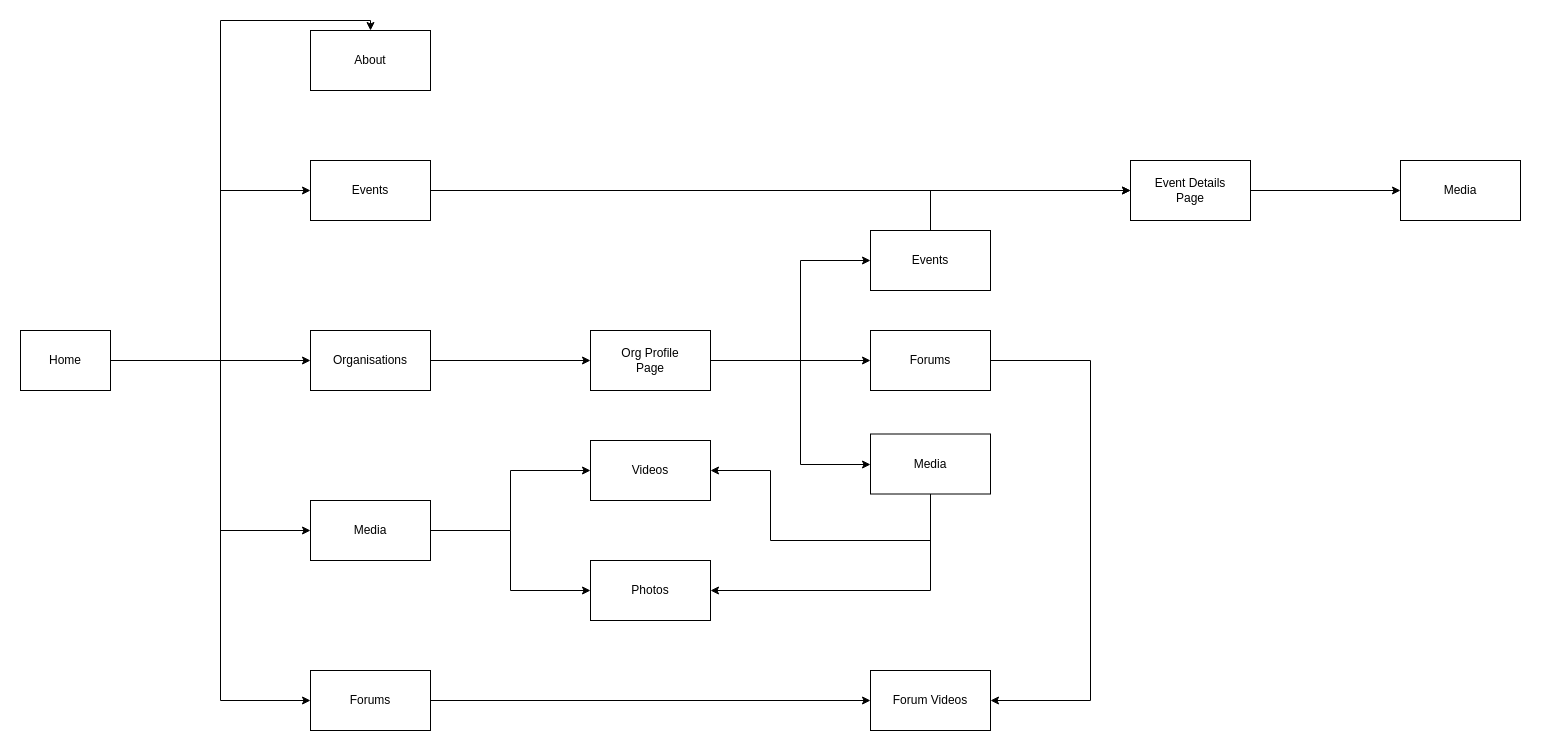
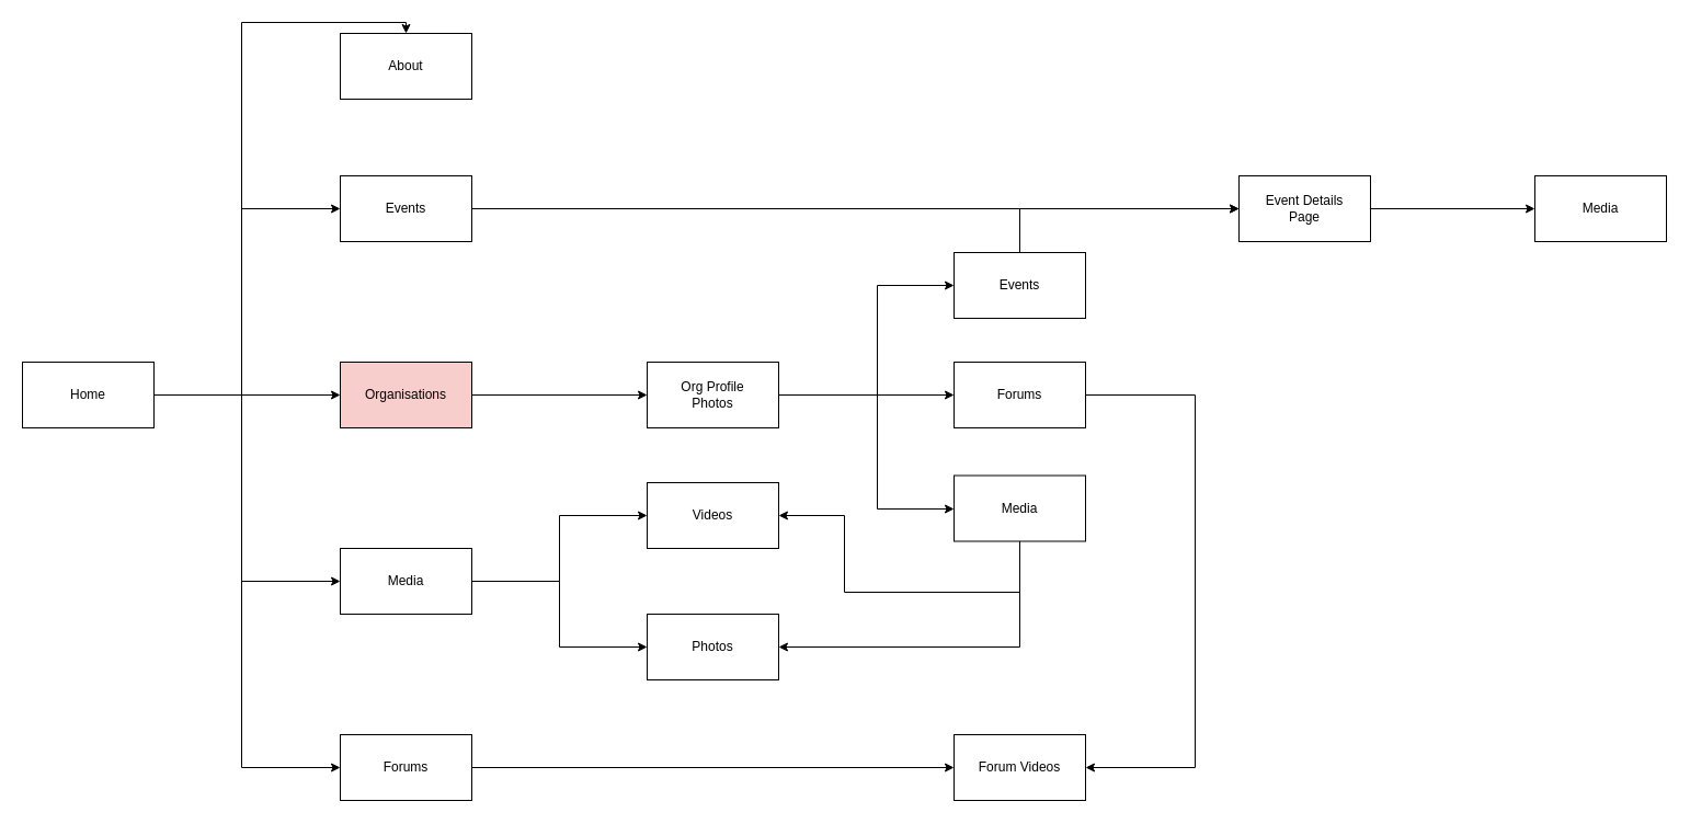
  <mxCell id="0" />
  <mxCell id="1" parent="0" />
  <mxCell id="2" style="edgeStyle=orthogonalEdgeStyle;rounded=0;orthogonalLoop=1;jettySize=auto;html=1;" parent="1" source="7" target="18" edge="1"><mxGeometry relative="1" as="geometry" /></mxCell>
  <mxCell id="3" style="edgeStyle=orthogonalEdgeStyle;rounded=0;orthogonalLoop=1;jettySize=auto;html=1;" parent="1" source="7" target="9" edge="1"><mxGeometry relative="1" as="geometry"><Array as="points"><mxPoint x="220" y="360" /><mxPoint x="220" y="190" /></Array></mxGeometry></mxCell>
  <mxCell id="4" style="edgeStyle=orthogonalEdgeStyle;rounded=0;orthogonalLoop=1;jettySize=auto;html=1;" parent="1" source="7" target="15" edge="1"><mxGeometry relative="1" as="geometry"><Array as="points"><mxPoint x="220" y="360" /><mxPoint x="220" y="530" /></Array></mxGeometry></mxCell>
  <mxCell id="5" style="edgeStyle=orthogonalEdgeStyle;rounded=0;orthogonalLoop=1;jettySize=auto;html=1;" parent="1" source="7" target="26" edge="1"><mxGeometry relative="1" as="geometry"><Array as="points"><mxPoint x="220" y="360" /><mxPoint x="220" y="700" /></Array></mxGeometry></mxCell>
  <mxCell id="6" style="edgeStyle=orthogonalEdgeStyle;rounded=0;orthogonalLoop=1;jettySize=auto;html=1;" edge="1" parent="1" source="7" target="34"><mxGeometry relative="1" as="geometry"><Array as="points"><mxPoint x="220" y="360" /><mxPoint x="220" y="20" /></Array></mxGeometry></mxCell>
- <mxCell id="7" value="Home" style="rounded=0;whiteSpace=wrap;html=1;" parent="1" vertex="1"><mxGeometry x="20" y="330" width="90" height="60" as="geometry" /></mxCell>
+ <mxCell id="7" value="Home" style="rounded=0;whiteSpace=wrap;html=1;" parent="1" vertex="1"><mxGeometry x="20" y="330" width="120" height="60" as="geometry" /></mxCell>
  <mxCell id="8" style="edgeStyle=orthogonalEdgeStyle;rounded=0;orthogonalLoop=1;jettySize=auto;html=1;" parent="1" source="9" target="11" edge="1"><mxGeometry relative="1" as="geometry" /></mxCell>
  <mxCell id="9" value="Events" style="rounded=0;whiteSpace=wrap;html=1;" parent="1" vertex="1"><mxGeometry x="310" y="160" width="120" height="60" as="geometry" /></mxCell>
  <mxCell id="10" value="" style="edgeStyle=orthogonalEdgeStyle;rounded=0;orthogonalLoop=1;jettySize=auto;html=1;" parent="1" source="11" target="12" edge="1"><mxGeometry relative="1" as="geometry" /></mxCell>
  <mxCell id="11" value="Event Details&lt;br&gt;Page" style="rounded=0;whiteSpace=wrap;html=1;" parent="1" vertex="1"><mxGeometry x="1130" y="160" width="120" height="60" as="geometry" /></mxCell>
  <mxCell id="12" value="Media" style="rounded=0;whiteSpace=wrap;html=1;" parent="1" vertex="1"><mxGeometry x="1400" y="160" width="120" height="60" as="geometry" /></mxCell>
  <mxCell id="13" value="" style="edgeStyle=orthogonalEdgeStyle;rounded=0;orthogonalLoop=1;jettySize=auto;html=1;" parent="1" source="15" target="16" edge="1"><mxGeometry relative="1" as="geometry" /></mxCell>
  <mxCell id="14" style="edgeStyle=orthogonalEdgeStyle;rounded=0;orthogonalLoop=1;jettySize=auto;html=1;" parent="1" source="15" target="33" edge="1"><mxGeometry relative="1" as="geometry" /></mxCell>
  <mxCell id="15" value="Media" style="rounded=0;whiteSpace=wrap;html=1;" parent="1" vertex="1"><mxGeometry x="310" y="500" width="120" height="60" as="geometry" /></mxCell>
  <mxCell id="16" value="Videos" style="rounded=0;whiteSpace=wrap;html=1;" parent="1" vertex="1"><mxGeometry x="590" y="440" width="120" height="60" as="geometry" /></mxCell>
  <mxCell id="17" style="edgeStyle=orthogonalEdgeStyle;rounded=0;orthogonalLoop=1;jettySize=auto;html=1;" parent="1" source="18" target="22" edge="1"><mxGeometry relative="1" as="geometry" /></mxCell>
- <mxCell id="18" value="Organisations" style="rounded=0;whiteSpace=wrap;html=1;" parent="1" vertex="1"><mxGeometry x="310" y="330" width="120" height="60" as="geometry" /></mxCell>
+ <mxCell id="18" value="Organisations" style="rounded=0;whiteSpace=wrap;html=1;fillColor=#f8cecc;" parent="1" vertex="1"><mxGeometry x="310" y="330" width="120" height="60" as="geometry" /></mxCell>
  <mxCell id="19" value="" style="edgeStyle=orthogonalEdgeStyle;rounded=0;orthogonalLoop=1;jettySize=auto;html=1;" parent="1" source="22" target="24" edge="1"><mxGeometry relative="1" as="geometry" /></mxCell>
  <mxCell id="20" style="edgeStyle=orthogonalEdgeStyle;rounded=0;orthogonalLoop=1;jettySize=auto;html=1;" parent="1" source="22" target="32" edge="1"><mxGeometry relative="1" as="geometry"><Array as="points"><mxPoint x="800" y="360" /><mxPoint x="800" y="260" /></Array></mxGeometry></mxCell>
  <mxCell id="21" style="edgeStyle=orthogonalEdgeStyle;rounded=0;orthogonalLoop=1;jettySize=auto;html=1;" parent="1" source="22" target="30" edge="1"><mxGeometry relative="1" as="geometry"><Array as="points"><mxPoint x="800" y="360" /><mxPoint x="800" y="464" /></Array></mxGeometry></mxCell>
- <mxCell id="22" value="Org Profile&lt;br&gt;Page" style="rounded=0;whiteSpace=wrap;html=1;" parent="1" vertex="1"><mxGeometry x="590" y="330" width="120" height="60" as="geometry" /></mxCell>
+ <mxCell id="22" value="Org Profile&lt;br&gt;Photos" style="rounded=0;whiteSpace=wrap;html=1;" parent="1" vertex="1"><mxGeometry x="590" y="330" width="120" height="60" as="geometry" /></mxCell>
  <mxCell id="23" style="edgeStyle=orthogonalEdgeStyle;rounded=0;orthogonalLoop=1;jettySize=auto;html=1;" parent="1" source="24" target="27" edge="1"><mxGeometry relative="1" as="geometry"><Array as="points"><mxPoint x="1090" y="360" /><mxPoint x="1090" y="700" /></Array></mxGeometry></mxCell>
  <mxCell id="24" value="Forums" style="rounded=0;whiteSpace=wrap;html=1;" parent="1" vertex="1"><mxGeometry x="870" y="330" width="120" height="60" as="geometry" /></mxCell>
  <mxCell id="25" value="" style="edgeStyle=orthogonalEdgeStyle;rounded=0;orthogonalLoop=1;jettySize=auto;html=1;" parent="1" source="26" target="27" edge="1"><mxGeometry relative="1" as="geometry" /></mxCell>
  <mxCell id="26" value="Forums" style="rounded=0;whiteSpace=wrap;html=1;" parent="1" vertex="1"><mxGeometry x="310" y="670" width="120" height="60" as="geometry" /></mxCell>
  <mxCell id="27" value="Forum Videos" style="rounded=0;whiteSpace=wrap;html=1;" parent="1" vertex="1"><mxGeometry x="870" y="670" width="120" height="60" as="geometry" /></mxCell>
  <mxCell id="28" style="edgeStyle=orthogonalEdgeStyle;rounded=0;orthogonalLoop=1;jettySize=auto;html=1;" parent="1" source="30" target="33" edge="1"><mxGeometry relative="1" as="geometry"><Array as="points"><mxPoint x="930" y="590" /></Array></mxGeometry></mxCell>
  <mxCell id="29" style="edgeStyle=orthogonalEdgeStyle;rounded=0;orthogonalLoop=1;jettySize=auto;html=1;" parent="1" source="30" target="16" edge="1"><mxGeometry relative="1" as="geometry"><Array as="points"><mxPoint x="930" y="540" /><mxPoint x="770" y="540" /><mxPoint x="770" y="470" /></Array></mxGeometry></mxCell>
  <mxCell id="30" value="Media" style="rounded=0;whiteSpace=wrap;html=1;" parent="1" vertex="1"><mxGeometry x="870" y="433.5" width="120" height="60" as="geometry" /></mxCell>
  <mxCell id="31" style="edgeStyle=orthogonalEdgeStyle;rounded=0;orthogonalLoop=1;jettySize=auto;html=1;" parent="1" source="32" target="11" edge="1"><mxGeometry relative="1" as="geometry"><Array as="points"><mxPoint x="930" y="190" /></Array></mxGeometry></mxCell>
  <mxCell id="32" value="Events" style="rounded=0;whiteSpace=wrap;html=1;" parent="1" vertex="1"><mxGeometry x="870" y="230" width="120" height="60" as="geometry" /></mxCell>
  <mxCell id="33" value="Photos" style="rounded=0;whiteSpace=wrap;html=1;" parent="1" vertex="1"><mxGeometry x="590" y="560" width="120" height="60" as="geometry" /></mxCell>
  <mxCell id="34" value="About" style="rounded=0;whiteSpace=wrap;html=1;" vertex="1" parent="1"><mxGeometry x="310" y="30" width="120" height="60" as="geometry" /></mxCell>
